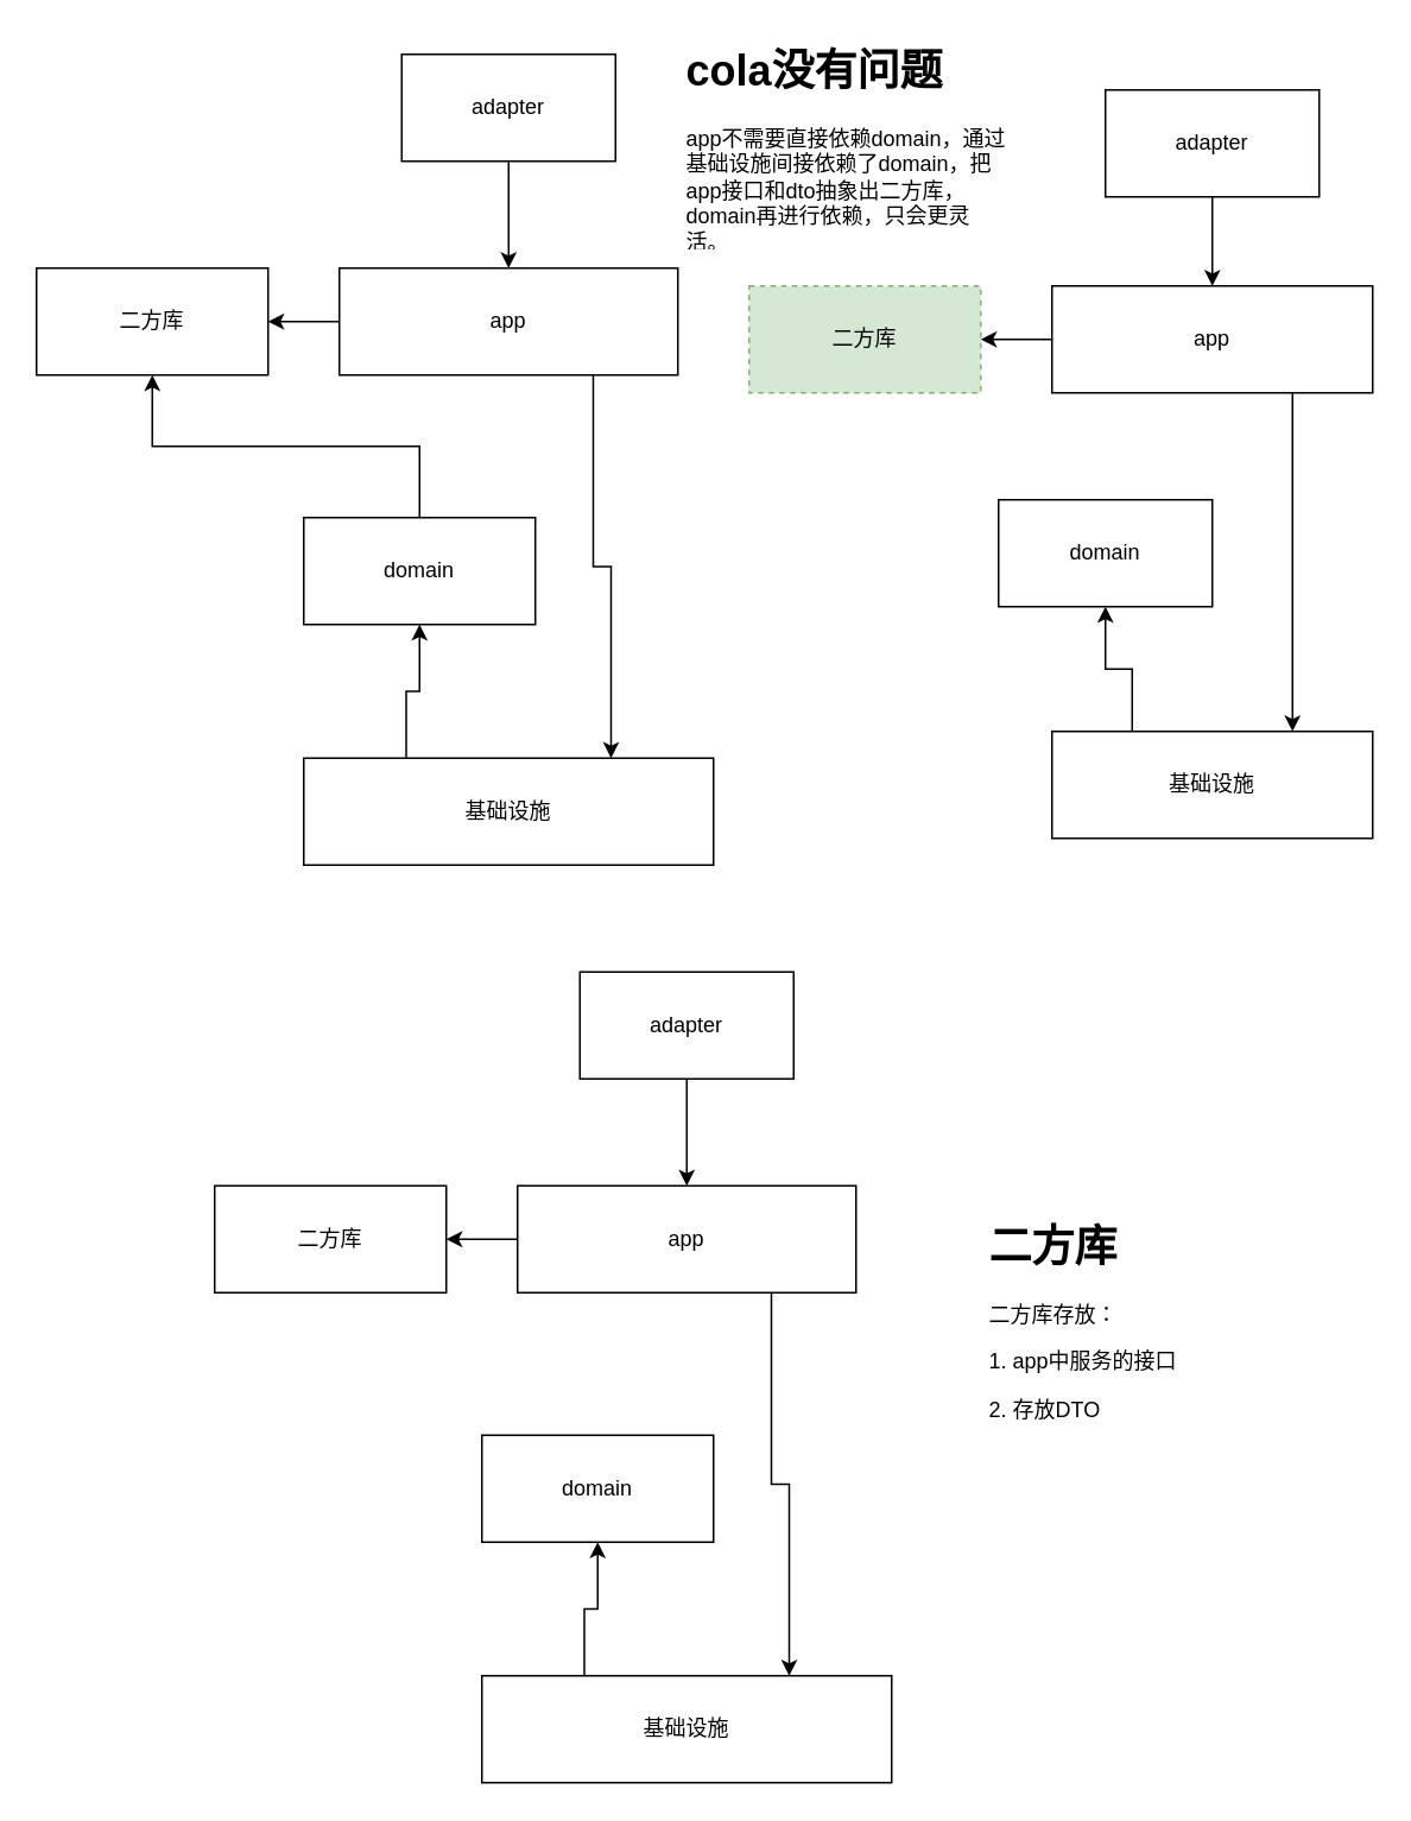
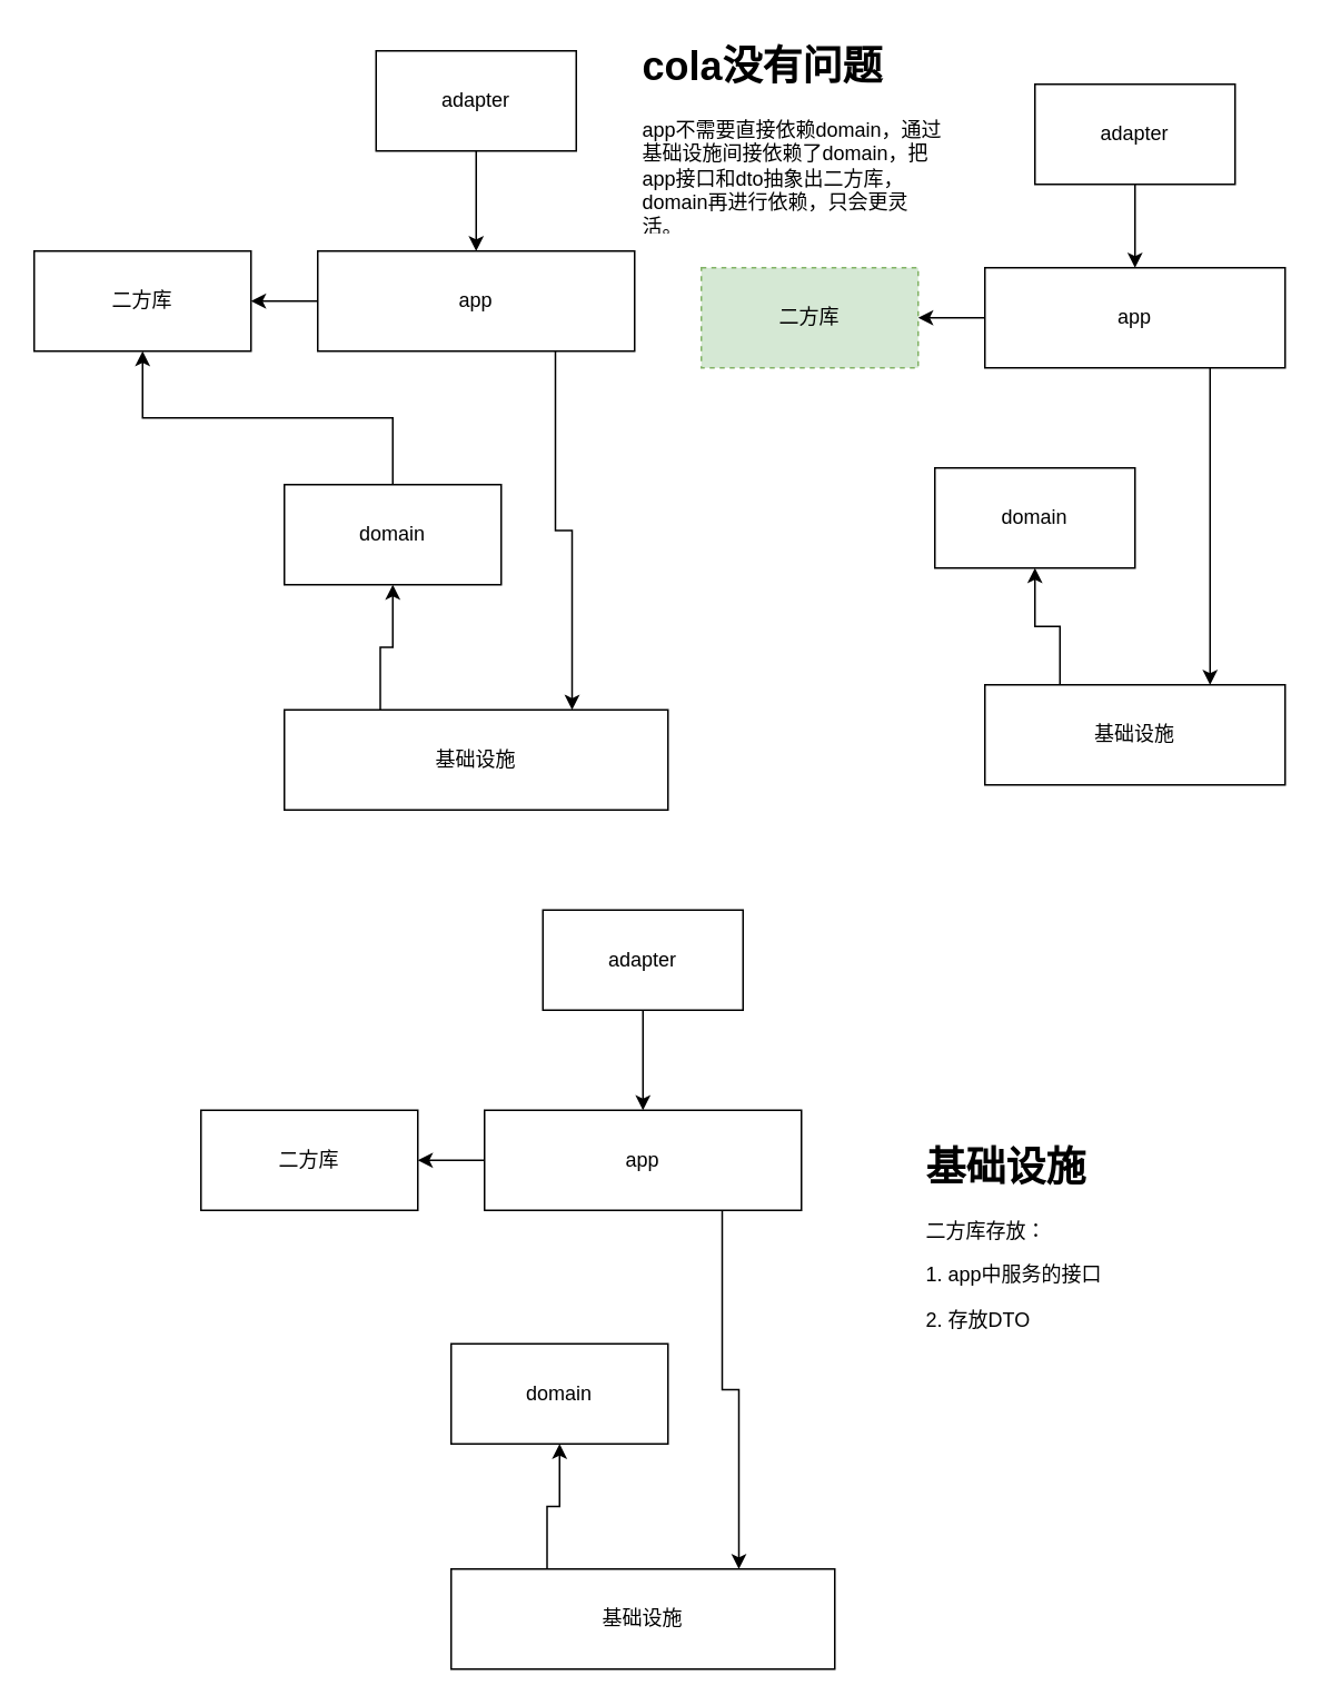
  <mxCell id="0" />
  <mxCell id="1" parent="0" />
  <mxCell id="2" value="domain" style="rounded=0;whiteSpace=wrap;html=1;" vertex="1" parent="1"><mxGeometry x="270" y="805" width="130" height="60" as="geometry" /></mxCell>
  <mxCell id="3" value="二方库" style="rounded=0;whiteSpace=wrap;html=1;" vertex="1" parent="1"><mxGeometry x="120" y="665" width="130" height="60" as="geometry" /></mxCell>
  <mxCell id="4" value="domain" style="rounded=0;whiteSpace=wrap;html=1;" vertex="1" parent="1"><mxGeometry x="560" y="280" width="120" height="60" as="geometry" /></mxCell>
  <mxCell id="5" style="edgeStyle=orthogonalEdgeStyle;rounded=0;orthogonalLoop=1;jettySize=auto;html=1;exitX=0.75;exitY=1;exitDx=0;exitDy=0;entryX=0.75;entryY=0;entryDx=0;entryDy=0;" edge="1" parent="1" source="7" target="11"><mxGeometry relative="1" as="geometry" /></mxCell>
  <mxCell id="6" style="edgeStyle=orthogonalEdgeStyle;rounded=0;orthogonalLoop=1;jettySize=auto;html=1;exitX=0;exitY=0.5;exitDx=0;exitDy=0;entryX=1;entryY=0.5;entryDx=0;entryDy=0;" edge="1" parent="1" source="7" target="31"><mxGeometry relative="1" as="geometry" /></mxCell>
  <mxCell id="7" value="app" style="rounded=0;whiteSpace=wrap;html=1;" vertex="1" parent="1"><mxGeometry x="590" y="160" width="180" height="60" as="geometry" /></mxCell>
  <mxCell id="8" style="edgeStyle=orthogonalEdgeStyle;rounded=0;orthogonalLoop=1;jettySize=auto;html=1;exitX=0.5;exitY=1;exitDx=0;exitDy=0;entryX=0.5;entryY=0;entryDx=0;entryDy=0;" edge="1" parent="1" source="9" target="7"><mxGeometry relative="1" as="geometry" /></mxCell>
  <mxCell id="9" value="adapter" style="rounded=0;whiteSpace=wrap;html=1;" vertex="1" parent="1"><mxGeometry x="620" y="50" width="120" height="60" as="geometry" /></mxCell>
  <mxCell id="10" style="edgeStyle=orthogonalEdgeStyle;rounded=0;orthogonalLoop=1;jettySize=auto;html=1;exitX=0.25;exitY=0;exitDx=0;exitDy=0;" edge="1" parent="1" source="11" target="4"><mxGeometry relative="1" as="geometry" /></mxCell>
  <mxCell id="11" value="基础设施" style="rounded=0;whiteSpace=wrap;html=1;" vertex="1" parent="1"><mxGeometry x="590" y="410" width="180" height="60" as="geometry" /></mxCell>
  <mxCell id="12" style="edgeStyle=orthogonalEdgeStyle;rounded=0;orthogonalLoop=1;jettySize=auto;html=1;exitX=0.75;exitY=1;exitDx=0;exitDy=0;entryX=0.75;entryY=0;entryDx=0;entryDy=0;" edge="1" parent="1" source="14" target="18"><mxGeometry relative="1" as="geometry"><mxPoint x="430" y="925" as="targetPoint" /></mxGeometry></mxCell>
  <mxCell id="13" style="edgeStyle=orthogonalEdgeStyle;rounded=0;orthogonalLoop=1;jettySize=auto;html=1;exitX=0;exitY=0.5;exitDx=0;exitDy=0;entryX=1;entryY=0.5;entryDx=0;entryDy=0;" edge="1" parent="1" source="14" target="3"><mxGeometry relative="1" as="geometry" /></mxCell>
  <mxCell id="14" value="app" style="rounded=0;whiteSpace=wrap;html=1;" vertex="1" parent="1"><mxGeometry x="290" y="665" width="190" height="60" as="geometry" /></mxCell>
  <mxCell id="15" style="edgeStyle=orthogonalEdgeStyle;rounded=0;orthogonalLoop=1;jettySize=auto;html=1;exitX=0.5;exitY=1;exitDx=0;exitDy=0;entryX=0.5;entryY=0;entryDx=0;entryDy=0;" edge="1" parent="1" source="16" target="14"><mxGeometry relative="1" as="geometry" /></mxCell>
  <mxCell id="16" value="adapter" style="rounded=0;whiteSpace=wrap;html=1;" vertex="1" parent="1"><mxGeometry x="325" y="545" width="120" height="60" as="geometry" /></mxCell>
  <mxCell id="17" style="edgeStyle=orthogonalEdgeStyle;rounded=0;orthogonalLoop=1;jettySize=auto;html=1;exitX=0.25;exitY=0;exitDx=0;exitDy=0;" edge="1" parent="1" source="18" target="2"><mxGeometry relative="1" as="geometry" /></mxCell>
  <mxCell id="18" value="基础设施" style="rounded=0;whiteSpace=wrap;html=1;" vertex="1" parent="1"><mxGeometry x="270" y="940" width="230" height="60" as="geometry" /></mxCell>
- <mxCell id="19" value="&lt;h1&gt;二方库&lt;/h1&gt;&lt;p&gt;二方库存放：&lt;/p&gt;&lt;p&gt;1. app中服务的接口&lt;/p&gt;&lt;p&gt;2. 存放DTO&lt;/p&gt;" style="text;html=1;strokeColor=none;fillColor=none;spacing=5;spacingTop=-20;whiteSpace=wrap;overflow=hidden;rounded=0;" vertex="1" parent="1"><mxGeometry x="550" y="680" width="190" height="120" as="geometry" /></mxCell>
+ <mxCell id="19" value="&lt;h1&gt;基础设施&lt;/h1&gt;&lt;p&gt;二方库存放：&lt;/p&gt;&lt;p&gt;1. app中服务的接口&lt;/p&gt;&lt;p&gt;2. 存放DTO&lt;/p&gt;" style="text;html=1;strokeColor=none;fillColor=none;spacing=5;spacingTop=-20;whiteSpace=wrap;overflow=hidden;rounded=0;" vertex="1" parent="1"><mxGeometry x="550" y="680" width="190" height="120" as="geometry" /></mxCell>
  <mxCell id="20" style="edgeStyle=orthogonalEdgeStyle;rounded=0;orthogonalLoop=1;jettySize=auto;html=1;exitX=0.5;exitY=0;exitDx=0;exitDy=0;entryX=0.5;entryY=1;entryDx=0;entryDy=0;" edge="1" parent="1" source="21" target="22"><mxGeometry relative="1" as="geometry" /></mxCell>
  <mxCell id="21" value="domain" style="rounded=0;whiteSpace=wrap;html=1;" vertex="1" parent="1"><mxGeometry x="170" y="290" width="130" height="60" as="geometry" /></mxCell>
  <mxCell id="22" value="二方库" style="rounded=0;whiteSpace=wrap;html=1;" vertex="1" parent="1"><mxGeometry x="20" y="150" width="130" height="60" as="geometry" /></mxCell>
  <mxCell id="23" style="edgeStyle=orthogonalEdgeStyle;rounded=0;orthogonalLoop=1;jettySize=auto;html=1;exitX=0.75;exitY=1;exitDx=0;exitDy=0;entryX=0.75;entryY=0;entryDx=0;entryDy=0;" edge="1" parent="1" source="25" target="29"><mxGeometry relative="1" as="geometry"><mxPoint x="330" y="410" as="targetPoint" /></mxGeometry></mxCell>
  <mxCell id="24" style="edgeStyle=orthogonalEdgeStyle;rounded=0;orthogonalLoop=1;jettySize=auto;html=1;exitX=0;exitY=0.5;exitDx=0;exitDy=0;entryX=1;entryY=0.5;entryDx=0;entryDy=0;" edge="1" parent="1" source="25" target="22"><mxGeometry relative="1" as="geometry" /></mxCell>
  <mxCell id="25" value="app" style="rounded=0;whiteSpace=wrap;html=1;" vertex="1" parent="1"><mxGeometry x="190" y="150" width="190" height="60" as="geometry" /></mxCell>
  <mxCell id="26" style="edgeStyle=orthogonalEdgeStyle;rounded=0;orthogonalLoop=1;jettySize=auto;html=1;exitX=0.5;exitY=1;exitDx=0;exitDy=0;entryX=0.5;entryY=0;entryDx=0;entryDy=0;" edge="1" parent="1" source="27" target="25"><mxGeometry relative="1" as="geometry" /></mxCell>
  <mxCell id="27" value="adapter" style="rounded=0;whiteSpace=wrap;html=1;" vertex="1" parent="1"><mxGeometry x="225" y="30" width="120" height="60" as="geometry" /></mxCell>
  <mxCell id="28" style="edgeStyle=orthogonalEdgeStyle;rounded=0;orthogonalLoop=1;jettySize=auto;html=1;exitX=0.25;exitY=0;exitDx=0;exitDy=0;" edge="1" parent="1" source="29" target="21"><mxGeometry relative="1" as="geometry" /></mxCell>
  <mxCell id="29" value="基础设施" style="rounded=0;whiteSpace=wrap;html=1;" vertex="1" parent="1"><mxGeometry x="170" y="425" width="230" height="60" as="geometry" /></mxCell>
  <mxCell id="30" value="&lt;h1&gt;cola没有问题&lt;/h1&gt;&lt;div&gt;app不需要直接依赖domain，通过基础设施间接依赖了domain，把app接口和dto抽象出二方库，domain再进行依赖，只会更灵活。&lt;/div&gt;" style="text;html=1;strokeColor=none;fillColor=none;spacing=5;spacingTop=-20;whiteSpace=wrap;overflow=hidden;rounded=0;" vertex="1" parent="1"><mxGeometry x="380" y="20" width="190" height="120" as="geometry" /></mxCell>
  <mxCell id="31" value="二方库" style="rounded=0;whiteSpace=wrap;html=1;fillColor=#d5e8d4;strokeColor=#82b366;dashed=1;" vertex="1" parent="1"><mxGeometry x="420" y="160" width="130" height="60" as="geometry" /></mxCell>
